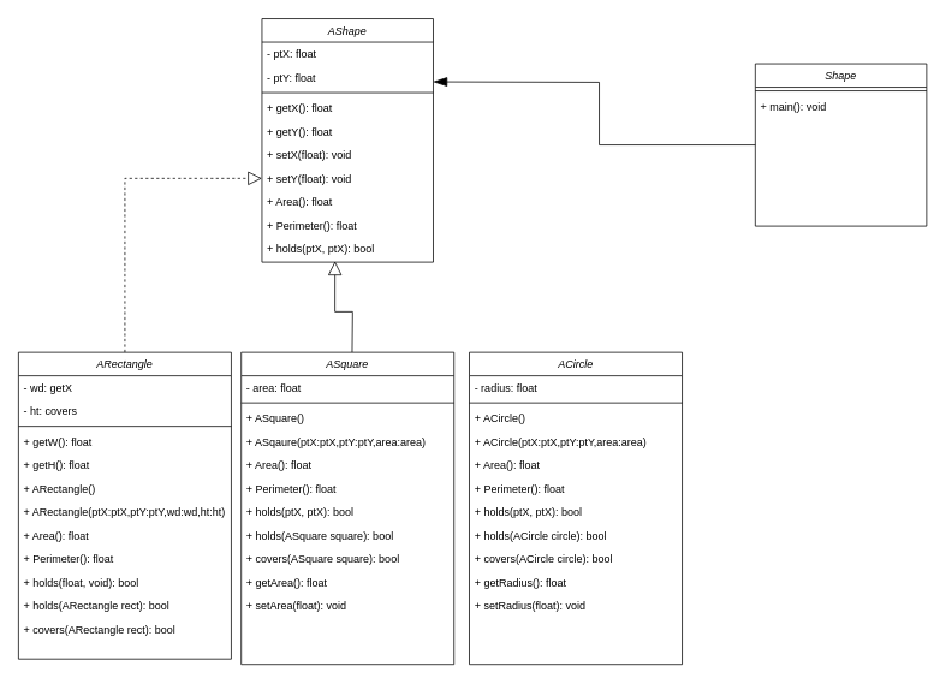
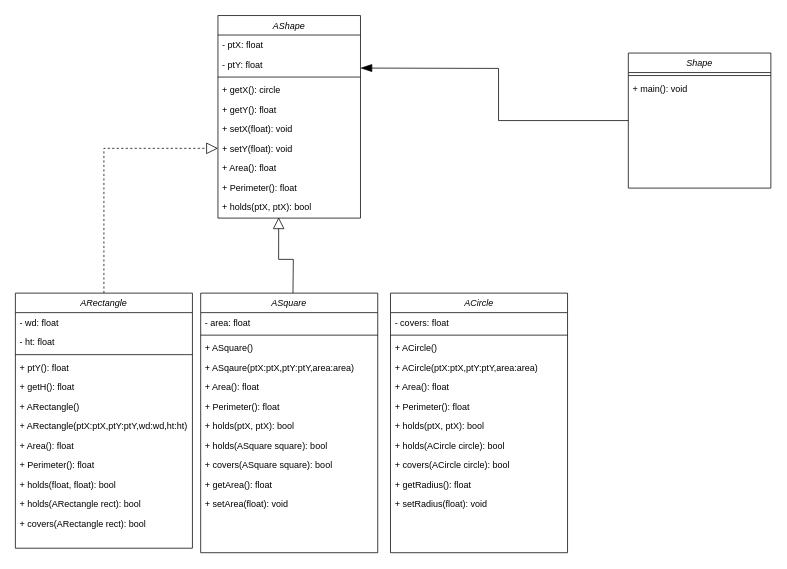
  <mxCell id="0" />
  <mxCell id="1" parent="0" />
  <mxCell id="2" style="edgeStyle=orthogonalEdgeStyle;rounded=0;orthogonalLoop=1;jettySize=auto;html=1;exitX=0.5;exitY=0;exitDx=0;exitDy=0;endArrow=block;endFill=0;strokeWidth=1;endSize=13;dashed=1;" edge="1" parent="1" source="3" target="23"><mxGeometry relative="1" as="geometry"><mxPoint x="320" y="300" as="targetPoint" /></mxGeometry></mxCell>
  <mxCell id="3" value="ARectangle" style="swimlane;fontStyle=2;align=center;verticalAlign=top;childLayout=stackLayout;horizontal=1;startSize=26;horizontalStack=0;resizeParent=1;resizeLast=0;collapsible=1;marginBottom=0;rounded=0;shadow=0;strokeWidth=1;" parent="1" vertex="1"><mxGeometry x="20" y="390" width="236" height="340" as="geometry"><mxRectangle x="230" y="140" width="160" height="26" as="alternateBounds" /></mxGeometry></mxCell>
- <mxCell id="4" value="- wd: getX" style="text;align=left;verticalAlign=top;spacingLeft=4;spacingRight=4;overflow=hidden;rotatable=0;points=[[0,0.5],[1,0.5]];portConstraint=eastwest;rounded=0;shadow=0;html=0;" vertex="1" parent="3"><mxGeometry y="26" width="236" height="26" as="geometry" /></mxCell>
- <mxCell id="5" value="- ht: covers" style="text;align=left;verticalAlign=top;spacingLeft=4;spacingRight=4;overflow=hidden;rotatable=0;points=[[0,0.5],[1,0.5]];portConstraint=eastwest;rounded=0;shadow=0;html=0;" vertex="1" parent="3"><mxGeometry y="52" width="236" height="26" as="geometry" /></mxCell>
+ <mxCell id="4" value="- wd: float" style="text;align=left;verticalAlign=top;spacingLeft=4;spacingRight=4;overflow=hidden;rotatable=0;points=[[0,0.5],[1,0.5]];portConstraint=eastwest;rounded=0;shadow=0;html=0;" vertex="1" parent="3"><mxGeometry y="26" width="236" height="26" as="geometry" /></mxCell>
+ <mxCell id="5" value="- ht: float" style="text;align=left;verticalAlign=top;spacingLeft=4;spacingRight=4;overflow=hidden;rotatable=0;points=[[0,0.5],[1,0.5]];portConstraint=eastwest;rounded=0;shadow=0;html=0;" vertex="1" parent="3"><mxGeometry y="52" width="236" height="26" as="geometry" /></mxCell>
  <mxCell id="6" value="" style="line;html=1;strokeWidth=1;align=left;verticalAlign=middle;spacingTop=-1;spacingLeft=3;spacingRight=3;rotatable=0;labelPosition=right;points=[];portConstraint=eastwest;" parent="3" vertex="1"><mxGeometry y="78" width="236" height="8" as="geometry" /></mxCell>
- <mxCell id="7" value="+ getW(): float" style="text;align=left;verticalAlign=top;spacingLeft=4;spacingRight=4;overflow=hidden;rotatable=0;points=[[0,0.5],[1,0.5]];portConstraint=eastwest;" vertex="1" parent="3"><mxGeometry y="86" width="236" height="26" as="geometry" /></mxCell>
+ <mxCell id="7" value="+ ptY(): float" style="text;align=left;verticalAlign=top;spacingLeft=4;spacingRight=4;overflow=hidden;rotatable=0;points=[[0,0.5],[1,0.5]];portConstraint=eastwest;" vertex="1" parent="3"><mxGeometry y="86" width="236" height="26" as="geometry" /></mxCell>
  <mxCell id="8" value="+ getH(): float" style="text;align=left;verticalAlign=top;spacingLeft=4;spacingRight=4;overflow=hidden;rotatable=0;points=[[0,0.5],[1,0.5]];portConstraint=eastwest;" vertex="1" parent="3"><mxGeometry y="112" width="236" height="26" as="geometry" /></mxCell>
  <mxCell id="9" value="+ ARectangle()" style="text;align=left;verticalAlign=top;spacingLeft=4;spacingRight=4;overflow=hidden;rotatable=0;points=[[0,0.5],[1,0.5]];portConstraint=eastwest;" vertex="1" parent="3"><mxGeometry y="138" width="236" height="26" as="geometry" /></mxCell>
  <mxCell id="10" value="+ ARectangle(ptX:ptX,ptY:ptY,wd:wd,ht:ht)" style="text;align=left;verticalAlign=top;spacingLeft=4;spacingRight=4;overflow=hidden;rotatable=0;points=[[0,0.5],[1,0.5]];portConstraint=eastwest;" vertex="1" parent="3"><mxGeometry y="164" width="236" height="26" as="geometry" /></mxCell>
  <mxCell id="11" value="+ Area(): float" style="text;align=left;verticalAlign=top;spacingLeft=4;spacingRight=4;overflow=hidden;rotatable=0;points=[[0,0.5],[1,0.5]];portConstraint=eastwest;" vertex="1" parent="3"><mxGeometry y="190" width="236" height="26" as="geometry" /></mxCell>
  <mxCell id="12" value="+ Perimeter(): float" style="text;align=left;verticalAlign=top;spacingLeft=4;spacingRight=4;overflow=hidden;rotatable=0;points=[[0,0.5],[1,0.5]];portConstraint=eastwest;" vertex="1" parent="3"><mxGeometry y="216" width="236" height="26" as="geometry" /></mxCell>
- <mxCell id="13" value="+ holds(float, void): bool" style="text;align=left;verticalAlign=top;spacingLeft=4;spacingRight=4;overflow=hidden;rotatable=0;points=[[0,0.5],[1,0.5]];portConstraint=eastwest;" vertex="1" parent="3"><mxGeometry y="242" width="236" height="26" as="geometry" /></mxCell>
+ <mxCell id="13" value="+ holds(float, float): bool" style="text;align=left;verticalAlign=top;spacingLeft=4;spacingRight=4;overflow=hidden;rotatable=0;points=[[0,0.5],[1,0.5]];portConstraint=eastwest;" vertex="1" parent="3"><mxGeometry y="242" width="236" height="26" as="geometry" /></mxCell>
  <mxCell id="14" value="+ holds(ARectangle rect): bool" style="text;align=left;verticalAlign=top;spacingLeft=4;spacingRight=4;overflow=hidden;rotatable=0;points=[[0,0.5],[1,0.5]];portConstraint=eastwest;" vertex="1" parent="3"><mxGeometry y="268" width="236" height="26" as="geometry" /></mxCell>
  <mxCell id="15" value="+ covers(ARectangle rect): bool" style="text;align=left;verticalAlign=top;spacingLeft=4;spacingRight=4;overflow=hidden;rotatable=0;points=[[0,0.5],[1,0.5]];portConstraint=eastwest;" vertex="1" parent="3"><mxGeometry y="294" width="236" height="26" as="geometry" /></mxCell>
  <mxCell id="16" value="AShape" style="swimlane;fontStyle=2;align=center;verticalAlign=top;childLayout=stackLayout;horizontal=1;startSize=26;horizontalStack=0;resizeParent=1;resizeLast=0;collapsible=1;marginBottom=0;rounded=0;shadow=0;strokeWidth=1;" vertex="1" parent="1"><mxGeometry x="290" y="20" width="190" height="270" as="geometry"><mxRectangle x="230" y="140" width="160" height="26" as="alternateBounds" /></mxGeometry></mxCell>
  <mxCell id="17" value="- ptX: float" style="text;align=left;verticalAlign=top;spacingLeft=4;spacingRight=4;overflow=hidden;rotatable=0;points=[[0,0.5],[1,0.5]];portConstraint=eastwest;" vertex="1" parent="16"><mxGeometry y="26" width="190" height="26" as="geometry" /></mxCell>
  <mxCell id="18" value="- ptY: float" style="text;align=left;verticalAlign=top;spacingLeft=4;spacingRight=4;overflow=hidden;rotatable=0;points=[[0,0.5],[1,0.5]];portConstraint=eastwest;rounded=0;shadow=0;html=0;" vertex="1" parent="16"><mxGeometry y="52" width="190" height="26" as="geometry" /></mxCell>
  <mxCell id="19" value="" style="line;html=1;strokeWidth=1;align=left;verticalAlign=middle;spacingTop=-1;spacingLeft=3;spacingRight=3;rotatable=0;labelPosition=right;points=[];portConstraint=eastwest;" vertex="1" parent="16"><mxGeometry y="78" width="190" height="8" as="geometry" /></mxCell>
- <mxCell id="20" value="+ getX(): float" style="text;align=left;verticalAlign=top;spacingLeft=4;spacingRight=4;overflow=hidden;rotatable=0;points=[[0,0.5],[1,0.5]];portConstraint=eastwest;" vertex="1" parent="16"><mxGeometry y="86" width="190" height="26" as="geometry" /></mxCell>
+ <mxCell id="20" value="+ getX(): circle" style="text;align=left;verticalAlign=top;spacingLeft=4;spacingRight=4;overflow=hidden;rotatable=0;points=[[0,0.5],[1,0.5]];portConstraint=eastwest;" vertex="1" parent="16"><mxGeometry y="86" width="190" height="26" as="geometry" /></mxCell>
  <mxCell id="21" value="+ getY(): float" style="text;align=left;verticalAlign=top;spacingLeft=4;spacingRight=4;overflow=hidden;rotatable=0;points=[[0,0.5],[1,0.5]];portConstraint=eastwest;" vertex="1" parent="16"><mxGeometry y="112" width="190" height="26" as="geometry" /></mxCell>
  <mxCell id="22" value="+ setX(float): void" style="text;align=left;verticalAlign=top;spacingLeft=4;spacingRight=4;overflow=hidden;rotatable=0;points=[[0,0.5],[1,0.5]];portConstraint=eastwest;" vertex="1" parent="16"><mxGeometry y="138" width="190" height="26" as="geometry" /></mxCell>
  <mxCell id="23" value="+ setY(float): void" style="text;align=left;verticalAlign=top;spacingLeft=4;spacingRight=4;overflow=hidden;rotatable=0;points=[[0,0.5],[1,0.5]];portConstraint=eastwest;" vertex="1" parent="16"><mxGeometry y="164" width="190" height="26" as="geometry" /></mxCell>
  <mxCell id="24" value="+ Area(): float" style="text;align=left;verticalAlign=top;spacingLeft=4;spacingRight=4;overflow=hidden;rotatable=0;points=[[0,0.5],[1,0.5]];portConstraint=eastwest;" vertex="1" parent="16"><mxGeometry y="190" width="190" height="26" as="geometry" /></mxCell>
  <mxCell id="25" value="+ Perimeter(): float" style="text;align=left;verticalAlign=top;spacingLeft=4;spacingRight=4;overflow=hidden;rotatable=0;points=[[0,0.5],[1,0.5]];portConstraint=eastwest;" vertex="1" parent="16"><mxGeometry y="216" width="190" height="26" as="geometry" /></mxCell>
  <mxCell id="26" value="+ holds(ptX, ptX): bool" style="text;align=left;verticalAlign=top;spacingLeft=4;spacingRight=4;overflow=hidden;rotatable=0;points=[[0,0.5],[1,0.5]];portConstraint=eastwest;" vertex="1" parent="16"><mxGeometry y="242" width="190" height="28" as="geometry" /></mxCell>
  <mxCell id="27" style="edgeStyle=orthogonalEdgeStyle;rounded=0;orthogonalLoop=1;jettySize=auto;html=1;exitX=0.5;exitY=0;exitDx=0;exitDy=0;entryX=0.426;entryY=0.964;entryDx=0;entryDy=0;entryPerimeter=0;endArrow=block;endFill=0;endSize=13;strokeWidth=1;" edge="1" parent="1" target="26"><mxGeometry relative="1" as="geometry"><mxPoint x="390" y="390" as="sourcePoint" /><mxPoint x="385.06" y="290" as="targetPoint" /></mxGeometry></mxCell>
  <mxCell id="28" value="ASquare" style="swimlane;fontStyle=2;align=center;verticalAlign=top;childLayout=stackLayout;horizontal=1;startSize=26;horizontalStack=0;resizeParent=1;resizeLast=0;collapsible=1;marginBottom=0;rounded=0;shadow=0;strokeWidth=1;" vertex="1" parent="1"><mxGeometry x="267" y="390" width="236" height="346" as="geometry"><mxRectangle x="230" y="140" width="160" height="26" as="alternateBounds" /></mxGeometry></mxCell>
  <mxCell id="29" value="- area: float" style="text;align=left;verticalAlign=top;spacingLeft=4;spacingRight=4;overflow=hidden;rotatable=0;points=[[0,0.5],[1,0.5]];portConstraint=eastwest;rounded=0;shadow=0;html=0;" vertex="1" parent="28"><mxGeometry y="26" width="236" height="26" as="geometry" /></mxCell>
  <mxCell id="30" value="" style="line;html=1;strokeWidth=1;align=left;verticalAlign=middle;spacingTop=-1;spacingLeft=3;spacingRight=3;rotatable=0;labelPosition=right;points=[];portConstraint=eastwest;" vertex="1" parent="28"><mxGeometry y="52" width="236" height="8" as="geometry" /></mxCell>
  <mxCell id="31" value="+ ASquare()" style="text;align=left;verticalAlign=top;spacingLeft=4;spacingRight=4;overflow=hidden;rotatable=0;points=[[0,0.5],[1,0.5]];portConstraint=eastwest;" vertex="1" parent="28"><mxGeometry y="60" width="236" height="26" as="geometry" /></mxCell>
  <mxCell id="32" value="+ ASqaure(ptX:ptX,ptY:ptY,area:area)" style="text;align=left;verticalAlign=top;spacingLeft=4;spacingRight=4;overflow=hidden;rotatable=0;points=[[0,0.5],[1,0.5]];portConstraint=eastwest;" vertex="1" parent="28"><mxGeometry y="86" width="236" height="26" as="geometry" /></mxCell>
  <mxCell id="33" value="+ Area(): float" style="text;align=left;verticalAlign=top;spacingLeft=4;spacingRight=4;overflow=hidden;rotatable=0;points=[[0,0.5],[1,0.5]];portConstraint=eastwest;" vertex="1" parent="28"><mxGeometry y="112" width="236" height="26" as="geometry" /></mxCell>
  <mxCell id="34" value="+ Perimeter(): float" style="text;align=left;verticalAlign=top;spacingLeft=4;spacingRight=4;overflow=hidden;rotatable=0;points=[[0,0.5],[1,0.5]];portConstraint=eastwest;" vertex="1" parent="28"><mxGeometry y="138" width="236" height="26" as="geometry" /></mxCell>
  <mxCell id="35" value="+ holds(ptX, ptX): bool" style="text;align=left;verticalAlign=top;spacingLeft=4;spacingRight=4;overflow=hidden;rotatable=0;points=[[0,0.5],[1,0.5]];portConstraint=eastwest;" vertex="1" parent="28"><mxGeometry y="164" width="236" height="26" as="geometry" /></mxCell>
  <mxCell id="36" value="+ holds(ASquare square): bool" style="text;align=left;verticalAlign=top;spacingLeft=4;spacingRight=4;overflow=hidden;rotatable=0;points=[[0,0.5],[1,0.5]];portConstraint=eastwest;" vertex="1" parent="28"><mxGeometry y="190" width="236" height="26" as="geometry" /></mxCell>
  <mxCell id="37" value="+ covers(ASquare square): bool" style="text;align=left;verticalAlign=top;spacingLeft=4;spacingRight=4;overflow=hidden;rotatable=0;points=[[0,0.5],[1,0.5]];portConstraint=eastwest;" vertex="1" parent="28"><mxGeometry y="216" width="236" height="26" as="geometry" /></mxCell>
  <mxCell id="38" value="+ getArea(): float" style="text;align=left;verticalAlign=top;spacingLeft=4;spacingRight=4;overflow=hidden;rotatable=0;points=[[0,0.5],[1,0.5]];portConstraint=eastwest;" vertex="1" parent="28"><mxGeometry y="242" width="236" height="26" as="geometry" /></mxCell>
  <mxCell id="39" value="+ setArea(float): void" style="text;align=left;verticalAlign=top;spacingLeft=4;spacingRight=4;overflow=hidden;rotatable=0;points=[[0,0.5],[1,0.5]];portConstraint=eastwest;" vertex="1" parent="28"><mxGeometry y="268" width="236" height="26" as="geometry" /></mxCell>
  <mxCell id="40" value="ACircle" style="swimlane;fontStyle=2;align=center;verticalAlign=top;childLayout=stackLayout;horizontal=1;startSize=26;horizontalStack=0;resizeParent=1;resizeLast=0;collapsible=1;marginBottom=0;rounded=0;shadow=0;strokeWidth=1;" vertex="1" parent="1"><mxGeometry x="520" y="390" width="236" height="346" as="geometry"><mxRectangle x="230" y="140" width="160" height="26" as="alternateBounds" /></mxGeometry></mxCell>
- <mxCell id="41" value="- radius: float" style="text;align=left;verticalAlign=top;spacingLeft=4;spacingRight=4;overflow=hidden;rotatable=0;points=[[0,0.5],[1,0.5]];portConstraint=eastwest;rounded=0;shadow=0;html=0;" vertex="1" parent="40"><mxGeometry y="26" width="236" height="26" as="geometry" /></mxCell>
+ <mxCell id="41" value="- covers: float" style="text;align=left;verticalAlign=top;spacingLeft=4;spacingRight=4;overflow=hidden;rotatable=0;points=[[0,0.5],[1,0.5]];portConstraint=eastwest;rounded=0;shadow=0;html=0;" vertex="1" parent="40"><mxGeometry y="26" width="236" height="26" as="geometry" /></mxCell>
  <mxCell id="42" value="" style="line;html=1;strokeWidth=1;align=left;verticalAlign=middle;spacingTop=-1;spacingLeft=3;spacingRight=3;rotatable=0;labelPosition=right;points=[];portConstraint=eastwest;" vertex="1" parent="40"><mxGeometry y="52" width="236" height="8" as="geometry" /></mxCell>
  <mxCell id="43" value="+ ACircle()" style="text;align=left;verticalAlign=top;spacingLeft=4;spacingRight=4;overflow=hidden;rotatable=0;points=[[0,0.5],[1,0.5]];portConstraint=eastwest;" vertex="1" parent="40"><mxGeometry y="60" width="236" height="26" as="geometry" /></mxCell>
  <mxCell id="44" value="+ ACircle(ptX:ptX,ptY:ptY,area:area)" style="text;align=left;verticalAlign=top;spacingLeft=4;spacingRight=4;overflow=hidden;rotatable=0;points=[[0,0.5],[1,0.5]];portConstraint=eastwest;" vertex="1" parent="40"><mxGeometry y="86" width="236" height="26" as="geometry" /></mxCell>
  <mxCell id="45" value="+ Area(): float" style="text;align=left;verticalAlign=top;spacingLeft=4;spacingRight=4;overflow=hidden;rotatable=0;points=[[0,0.5],[1,0.5]];portConstraint=eastwest;" vertex="1" parent="40"><mxGeometry y="112" width="236" height="26" as="geometry" /></mxCell>
  <mxCell id="46" value="+ Perimeter(): float" style="text;align=left;verticalAlign=top;spacingLeft=4;spacingRight=4;overflow=hidden;rotatable=0;points=[[0,0.5],[1,0.5]];portConstraint=eastwest;" vertex="1" parent="40"><mxGeometry y="138" width="236" height="26" as="geometry" /></mxCell>
  <mxCell id="47" value="+ holds(ptX, ptX): bool" style="text;align=left;verticalAlign=top;spacingLeft=4;spacingRight=4;overflow=hidden;rotatable=0;points=[[0,0.5],[1,0.5]];portConstraint=eastwest;" vertex="1" parent="40"><mxGeometry y="164" width="236" height="26" as="geometry" /></mxCell>
  <mxCell id="48" value="+ holds(ACircle circle): bool" style="text;align=left;verticalAlign=top;spacingLeft=4;spacingRight=4;overflow=hidden;rotatable=0;points=[[0,0.5],[1,0.5]];portConstraint=eastwest;" vertex="1" parent="40"><mxGeometry y="190" width="236" height="26" as="geometry" /></mxCell>
  <mxCell id="49" value="+ covers(ACircle circle): bool" style="text;align=left;verticalAlign=top;spacingLeft=4;spacingRight=4;overflow=hidden;rotatable=0;points=[[0,0.5],[1,0.5]];portConstraint=eastwest;" vertex="1" parent="40"><mxGeometry y="216" width="236" height="26" as="geometry" /></mxCell>
  <mxCell id="50" value="+ getRadius(): float" style="text;align=left;verticalAlign=top;spacingLeft=4;spacingRight=4;overflow=hidden;rotatable=0;points=[[0,0.5],[1,0.5]];portConstraint=eastwest;" vertex="1" parent="40"><mxGeometry y="242" width="236" height="26" as="geometry" /></mxCell>
  <mxCell id="51" value="+ setRadius(float): void" style="text;align=left;verticalAlign=top;spacingLeft=4;spacingRight=4;overflow=hidden;rotatable=0;points=[[0,0.5],[1,0.5]];portConstraint=eastwest;" vertex="1" parent="40"><mxGeometry y="268" width="236" height="26" as="geometry" /></mxCell>
  <mxCell id="52" style="edgeStyle=orthogonalEdgeStyle;rounded=0;orthogonalLoop=1;jettySize=auto;html=1;exitX=0;exitY=0.5;exitDx=0;exitDy=0;endArrow=blockThin;endFill=1;endSize=13;strokeWidth=1;" edge="1" parent="1" source="53"><mxGeometry relative="1" as="geometry"><mxPoint x="480" y="90" as="targetPoint" /><mxPoint x="640" y="90" as="sourcePoint" /></mxGeometry></mxCell>
  <mxCell id="53" value="Shape" style="swimlane;fontStyle=2;align=center;verticalAlign=top;childLayout=stackLayout;horizontal=1;startSize=26;horizontalStack=0;resizeParent=1;resizeLast=0;collapsible=1;marginBottom=0;rounded=0;shadow=0;strokeWidth=1;" vertex="1" parent="1"><mxGeometry x="837" y="70" width="190" height="180" as="geometry"><mxRectangle x="230" y="140" width="160" height="26" as="alternateBounds" /></mxGeometry></mxCell>
  <mxCell id="54" value="" style="line;html=1;strokeWidth=1;align=left;verticalAlign=middle;spacingTop=-1;spacingLeft=3;spacingRight=3;rotatable=0;labelPosition=right;points=[];portConstraint=eastwest;" vertex="1" parent="53"><mxGeometry y="26" width="190" height="8" as="geometry" /></mxCell>
  <mxCell id="55" value="+ main(): void" style="text;align=left;verticalAlign=top;spacingLeft=4;spacingRight=4;overflow=hidden;rotatable=0;points=[[0,0.5],[1,0.5]];portConstraint=eastwest;" vertex="1" parent="53"><mxGeometry y="34" width="190" height="26" as="geometry" /></mxCell>
